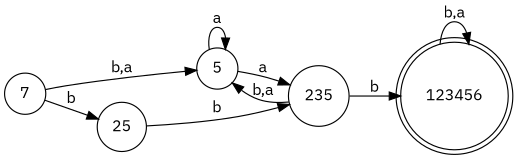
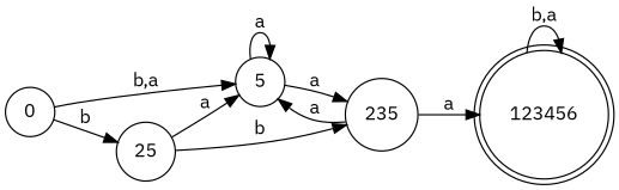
  digraph {
    fontname="IBM Plex Sans"
    rankdir=LR
    node [fontname="IBM Plex Sans" shape=circle]
    edge [fontname="IBM Plex Sans"]
-   0 [label=7]
+   0
    5
    25
    235
    123456 [shape=doublecircle]
    0 -> 5 [label="b,a"]
    0 -> 25 [label=b]
    5 -> 5 [label=a]
    5 -> 235 [label=a]
+   25 -> 5 [label=a]
    25 -> 235 [label=b]
-   235 -> 5 [label="b,a"]
-   235 -> 123456 [label=b]
+   235 -> 5 [label=a]
+   235 -> 123456 [label=a]
    123456 -> 123456 [label="b,a"]
  }
